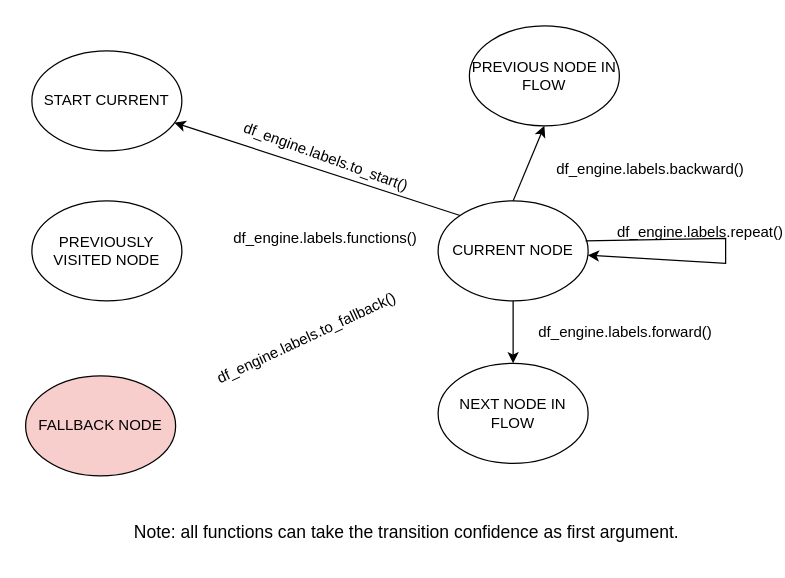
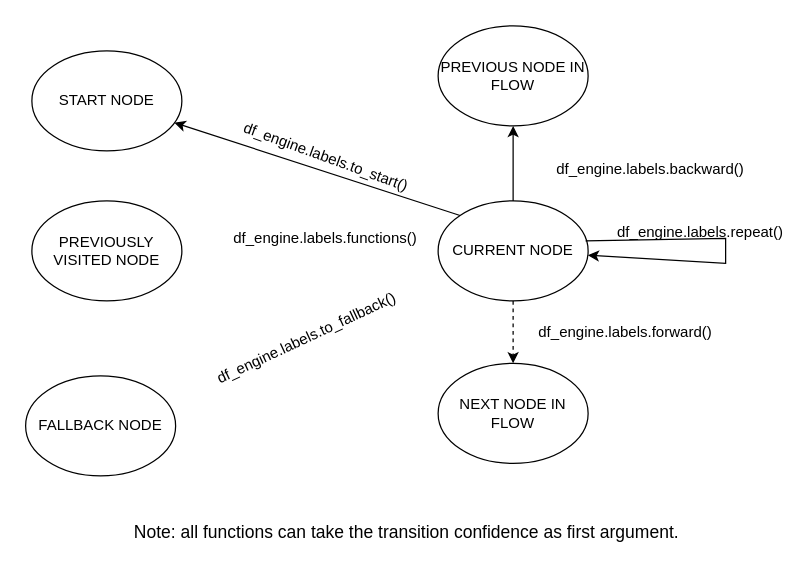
  <mxCell id="0" />
  <mxCell id="1" parent="0" />
  <mxCell id="2" value="df_engine.labels.functions()" style="text;html=1;strokeColor=none;fillColor=none;align=center;verticalAlign=middle;whiteSpace=wrap;rounded=0;" vertex="1" parent="1"><mxGeometry x="145" y="160" width="230" height="60" as="geometry" /></mxCell>
  <mxCell id="3" value="CURRENT NODE" style="ellipse;whiteSpace=wrap;html=1;" vertex="1" parent="1"><mxGeometry x="350" y="160" width="120" height="80" as="geometry" /></mxCell>
  <mxCell id="4" value="PREVIOUSLY VISITED NODE" style="ellipse;whiteSpace=wrap;html=1;" vertex="1" parent="1"><mxGeometry x="25" y="160" width="120" height="80" as="geometry" /></mxCell>
- <mxCell id="5" value="PREVIOUS NODE IN FLOW" style="ellipse;whiteSpace=wrap;html=1;fillColor=none;" vertex="1" parent="1"><mxGeometry x="375" y="20" width="120" height="80" as="geometry" /></mxCell>
+ <mxCell id="5" value="PREVIOUS NODE IN FLOW" style="ellipse;whiteSpace=wrap;html=1;fillColor=none;" vertex="1" parent="1"><mxGeometry x="350" y="20" width="120" height="80" as="geometry" /></mxCell>
  <mxCell id="6" value="NEXT NODE IN FLOW" style="ellipse;whiteSpace=wrap;html=1;fillColor=none;" vertex="1" parent="1"><mxGeometry x="350" y="290" width="120" height="80" as="geometry" /></mxCell>
  <mxCell id="7" value="" style="endArrow=classic;html=1;rounded=0;exitX=0.5;exitY=0;exitDx=0;exitDy=0;entryX=0.5;entryY=1;entryDx=0;entryDy=0;" edge="1" parent="1" source="3" target="5"><mxGeometry width="50" height="50" relative="1" as="geometry"><mxPoint x="250" y="220" as="sourcePoint" /><mxPoint x="300" y="170" as="targetPoint" /></mxGeometry></mxCell>
  <mxCell id="8" value="df_engine.labels.backward()" style="text;html=1;strokeColor=none;fillColor=none;align=center;verticalAlign=middle;whiteSpace=wrap;rounded=0;" vertex="1" parent="1"><mxGeometry x="490" y="120" width="60" height="30" as="geometry" /></mxCell>
- <mxCell id="9" value="" style="endArrow=classic;html=1;rounded=0;exitX=0.5;exitY=1;exitDx=0;exitDy=0;entryX=0.5;entryY=0;entryDx=0;entryDy=0;" edge="1" parent="1" source="3" target="6"><mxGeometry width="50" height="50" relative="1" as="geometry"><mxPoint x="250" y="220" as="sourcePoint" /><mxPoint x="300" y="170" as="targetPoint" /></mxGeometry></mxCell>
+ <mxCell id="9" value="" style="endArrow=classic;html=1;rounded=0;exitX=0.5;exitY=1;exitDx=0;exitDy=0;entryX=0.5;entryY=0;entryDx=0;entryDy=0;dashed=1;" edge="1" parent="1" source="3" target="6"><mxGeometry width="50" height="50" relative="1" as="geometry"><mxPoint x="250" y="220" as="sourcePoint" /><mxPoint x="300" y="170" as="targetPoint" /></mxGeometry></mxCell>
  <mxCell id="10" value="Note: all functions can take the transition confidence as first argument. " style="text;html=1;strokeColor=none;fillColor=none;align=center;verticalAlign=middle;whiteSpace=wrap;rounded=0;fontSize=14;" vertex="1" parent="1"><mxGeometry x="100" y="410" width="450" height="30" as="geometry" /></mxCell>
  <mxCell id="11" value="df_engine.labels.forward()" style="text;html=1;strokeColor=none;fillColor=none;align=center;verticalAlign=middle;whiteSpace=wrap;rounded=0;" vertex="1" parent="1"><mxGeometry x="470" y="250" width="60" height="30" as="geometry" /></mxCell>
- <mxCell id="12" value="FALLBACK NODE" style="ellipse;whiteSpace=wrap;html=1;fillColor=#f8cecc;" vertex="1" parent="1"><mxGeometry x="20" y="300" width="120" height="80" as="geometry" /></mxCell>
- <mxCell id="13" value="START CURRENT" style="ellipse;whiteSpace=wrap;html=1;" vertex="1" parent="1"><mxGeometry x="25" y="40" width="120" height="80" as="geometry" /></mxCell>
+ <mxCell id="12" value="FALLBACK NODE" style="ellipse;whiteSpace=wrap;html=1;" vertex="1" parent="1"><mxGeometry x="20" y="300" width="120" height="80" as="geometry" /></mxCell>
+ <mxCell id="13" value="START NODE" style="ellipse;whiteSpace=wrap;html=1;" vertex="1" parent="1"><mxGeometry x="25" y="40" width="120" height="80" as="geometry" /></mxCell>
  <mxCell id="14" value="" style="endArrow=classic;html=1;rounded=0;fontSize=24;exitX=0;exitY=0;exitDx=0;exitDy=0;" edge="1" parent="1" source="3" target="13"><mxGeometry width="50" height="50" relative="1" as="geometry"><mxPoint x="250" y="220" as="sourcePoint" /><mxPoint x="300" y="170" as="targetPoint" /></mxGeometry></mxCell>
  <mxCell id="15" value="&lt;div&gt;df_engine.labels.to_start()&lt;/div&gt;" style="text;html=1;strokeColor=none;fillColor=none;align=center;verticalAlign=middle;whiteSpace=wrap;rounded=0;rotation=20;" vertex="1" parent="1"><mxGeometry x="157.5" y="100" width="205" height="50" as="geometry" /></mxCell>
  <mxCell id="16" value="df_engine.labels.to_fallback()" style="text;html=1;strokeColor=none;fillColor=none;align=center;verticalAlign=middle;whiteSpace=wrap;rounded=0;rotation=-25;" vertex="1" parent="1"><mxGeometry x="130" y="240" width="230" height="60" as="geometry" /></mxCell>
  <mxCell id="17" value="" style="endArrow=classic;html=1;rounded=0;fontSize=12;exitX=0.983;exitY=0.4;exitDx=0;exitDy=0;exitPerimeter=0;" edge="1" parent="1" source="3" target="3"><mxGeometry width="50" height="50" relative="1" as="geometry"><mxPoint x="250" y="220" as="sourcePoint" /><mxPoint x="540" y="160" as="targetPoint" /><Array as="points"><mxPoint x="580" y="200" /></Array></mxGeometry></mxCell>
  <mxCell id="18" value="df_engine.labels.repeat()" style="text;html=1;strokeColor=none;fillColor=none;align=center;verticalAlign=middle;whiteSpace=wrap;rounded=0;fontSize=12;" vertex="1" parent="1"><mxGeometry x="530" y="170" width="60" height="30" as="geometry" /></mxCell>
